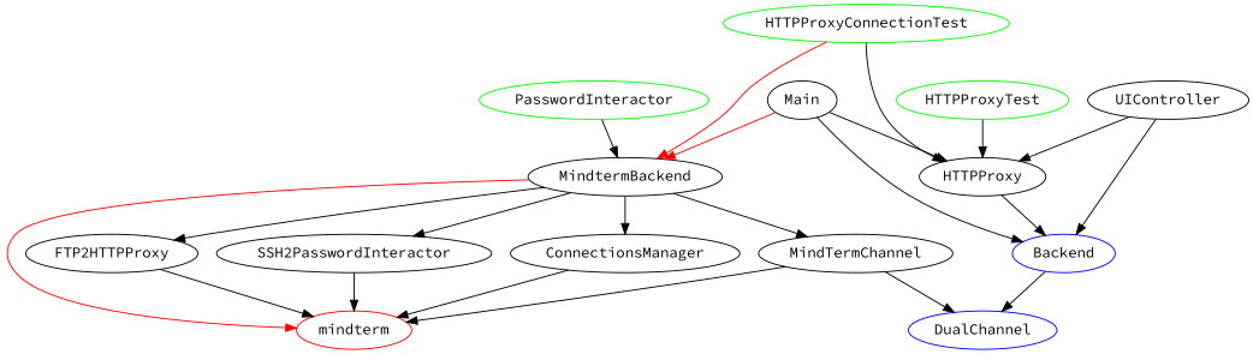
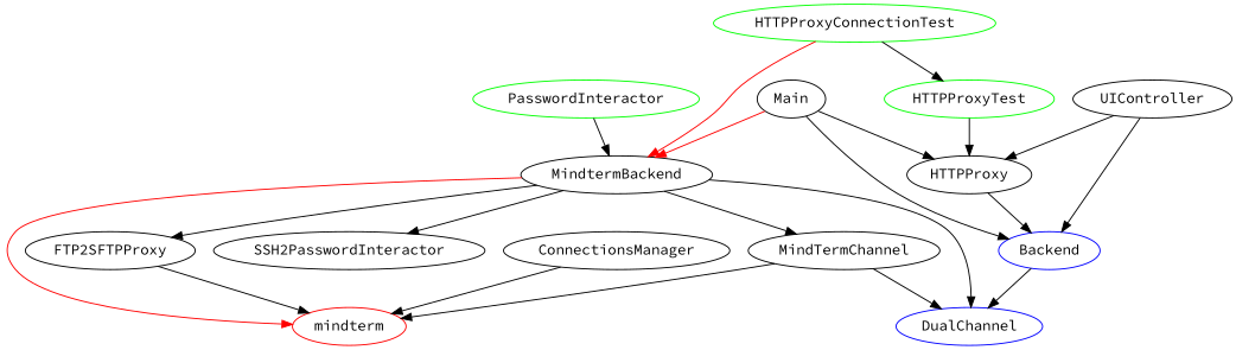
  digraph {
    fontname="Source Code Pro"
    node [fontname="Source Code Pro"]
    edge [fontname="Source Code Pro"]
    n1 [color=green label=PasswordInteractor]
    MindtermBackend
    mindterm [color=red]
-   FTP2SFTPProxy [label=FTP2HTTPProxy]
+   FTP2SFTPProxy
    SSH2PasswordInteractor
    ConnectionsManager
    MindTermChannel
    HTTPProxyConnectionTest [color=green]
    HTTPProxy
    Backend [color=blue]
    HTTPProxyTest [color=green]
    DualChannel [color=blue]
    Main
    UIController
    n1 -> MindtermBackend
    MindtermBackend -> mindterm [color=red]
    MindtermBackend -> FTP2SFTPProxy
    MindtermBackend -> SSH2PasswordInteractor
-   MindtermBackend -> ConnectionsManager
+   MindtermBackend -> DualChannel
    MindtermBackend -> MindTermChannel
    FTP2SFTPProxy -> mindterm
-   SSH2PasswordInteractor -> mindterm
    ConnectionsManager -> mindterm
    MindTermChannel -> mindterm
    MindTermChannel -> DualChannel
    HTTPProxyConnectionTest -> MindtermBackend [color=red]
-   HTTPProxyConnectionTest -> HTTPProxy
+   HTTPProxyConnectionTest -> HTTPProxyTest
    HTTPProxy -> Backend
    Backend -> DualChannel
    HTTPProxyTest -> HTTPProxy
    Main -> MindtermBackend [color=red]
    Main -> HTTPProxy
    Main -> Backend
    UIController -> HTTPProxy
    UIController -> Backend
  }
